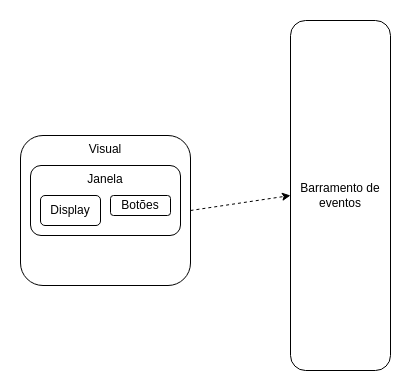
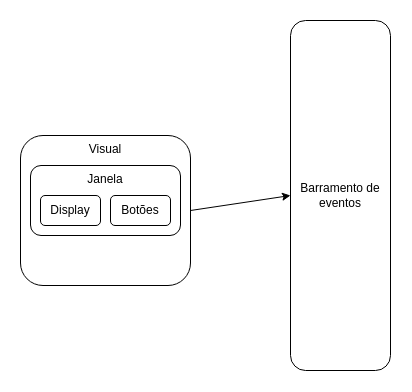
  <mxCell id="0" />
  <mxCell id="1" parent="0" />
  <mxCell id="2" value="" style="group" vertex="1" connectable="0" parent="1"><mxGeometry x="20" y="135" width="170" height="150" as="geometry" /></mxCell>
  <mxCell id="3" value="Visual" style="rounded=1;whiteSpace=wrap;html=1;verticalAlign=top;" vertex="1" parent="2"><mxGeometry width="170" height="150" as="geometry" /></mxCell>
  <mxCell id="4" value="Janela" style="rounded=1;whiteSpace=wrap;html=1;labelPosition=center;verticalLabelPosition=middle;align=center;verticalAlign=top;" vertex="1" parent="2"><mxGeometry x="10" y="30" width="150" height="70" as="geometry" /></mxCell>
  <mxCell id="5" value="Display" style="rounded=1;whiteSpace=wrap;html=1;" vertex="1" parent="2"><mxGeometry x="20" y="60" width="60" height="30" as="geometry" /></mxCell>
- <mxCell id="6" value="Botões" style="rounded=1;whiteSpace=wrap;html=1;" vertex="1" parent="2"><mxGeometry x="90" y="60" width="60" height="20" as="geometry" /></mxCell>
+ <mxCell id="6" value="Botões" style="rounded=1;whiteSpace=wrap;html=1;" vertex="1" parent="2"><mxGeometry x="90" y="60" width="60" height="30" as="geometry" /></mxCell>
  <mxCell id="7" value="Barramento de eventos" style="rounded=1;whiteSpace=wrap;html=1;" vertex="1" parent="1"><mxGeometry x="290" y="20" width="100" height="350" as="geometry" /></mxCell>
- <mxCell id="8" value="" style="endArrow=classic;html=1;exitX=1;exitY=0.5;exitDx=0;exitDy=0;entryX=0;entryY=0.5;entryDx=0;entryDy=0;dashed=1;" edge="1" parent="1" source="3" target="7"><mxGeometry width="50" height="50" relative="1" as="geometry"><mxPoint x="140" y="335" as="sourcePoint" /><mxPoint x="190" y="285" as="targetPoint" /></mxGeometry></mxCell>
+ <mxCell id="8" value="" style="endArrow=classic;html=1;exitX=1;exitY=0.5;exitDx=0;exitDy=0;entryX=0;entryY=0.5;entryDx=0;entryDy=0;" edge="1" parent="1" source="3" target="7"><mxGeometry width="50" height="50" relative="1" as="geometry"><mxPoint x="140" y="335" as="sourcePoint" /><mxPoint x="190" y="285" as="targetPoint" /></mxGeometry></mxCell>
